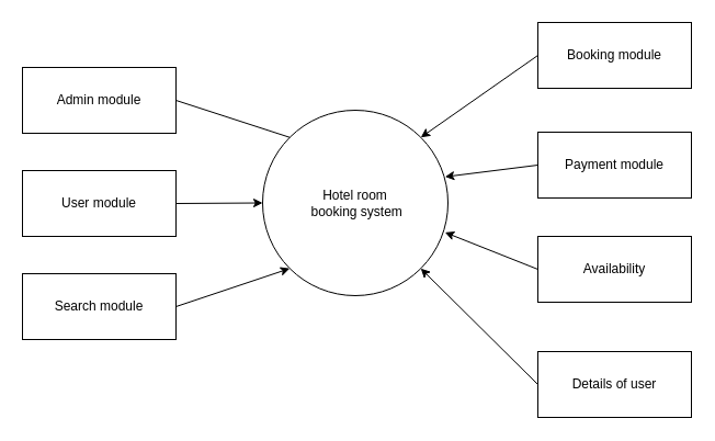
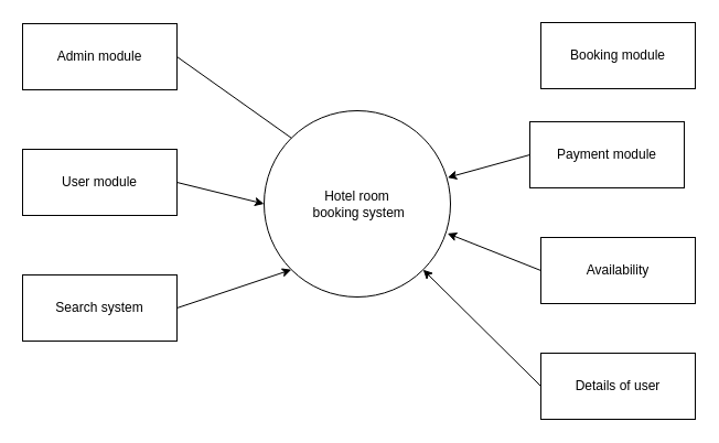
  <mxCell id="0" />
  <mxCell id="1" parent="0" />
  <mxCell id="2" value="Hotel room&lt;br&gt;&amp;nbsp;booking system" style="ellipse;whiteSpace=wrap;html=1;aspect=fixed;" parent="1" vertex="1"><mxGeometry x="239" y="100" width="169" height="169" as="geometry" /></mxCell>
- <mxCell id="3" value="Search module" style="rounded=0;whiteSpace=wrap;html=1;" parent="1" vertex="1"><mxGeometry x="20" y="249" width="140" height="60" as="geometry" /></mxCell>
- <mxCell id="4" value="User module" style="rounded=0;whiteSpace=wrap;html=1;" parent="1" vertex="1"><mxGeometry x="20" y="155" width="140" height="60" as="geometry" /></mxCell>
- <mxCell id="5" value="Admin module" style="rounded=0;whiteSpace=wrap;html=1;" parent="1" vertex="1"><mxGeometry x="20" y="61" width="140" height="60" as="geometry" /></mxCell>
+ <mxCell id="3" value="Search system" style="rounded=0;whiteSpace=wrap;html=1;" parent="1" vertex="1"><mxGeometry x="20" y="249" width="140" height="60" as="geometry" /></mxCell>
+ <mxCell id="4" value="User module" style="rounded=0;whiteSpace=wrap;html=1;" parent="1" vertex="1"><mxGeometry x="20" y="135" width="140" height="60" as="geometry" /></mxCell>
+ <mxCell id="5" value="Admin module" style="rounded=0;whiteSpace=wrap;html=1;" parent="1" vertex="1"><mxGeometry x="20" y="21" width="140" height="60" as="geometry" /></mxCell>
  <mxCell id="6" value="Availability" style="rounded=0;whiteSpace=wrap;html=1;" parent="1" vertex="1"><mxGeometry x="490" y="215" width="140" height="60" as="geometry" /></mxCell>
- <mxCell id="7" value="Payment module" style="rounded=0;whiteSpace=wrap;html=1;" parent="1" vertex="1"><mxGeometry x="490" y="120" width="140" height="60" as="geometry" /></mxCell>
+ <mxCell id="7" value="Payment module" style="rounded=0;whiteSpace=wrap;html=1;" parent="1" vertex="1"><mxGeometry x="480" y="110" width="140" height="60" as="geometry" /></mxCell>
  <mxCell id="8" value="Details of user" style="rounded=0;whiteSpace=wrap;html=1;" parent="1" vertex="1"><mxGeometry x="490" y="320" width="140" height="60" as="geometry" /></mxCell>
  <mxCell id="9" value="Booking module" style="rounded=0;whiteSpace=wrap;html=1;" parent="1" vertex="1"><mxGeometry x="490" y="20" width="140" height="60" as="geometry" /></mxCell>
  <mxCell id="10" value="" style="endArrow=none;html=1;rounded=0;exitX=1;exitY=0.5;exitDx=0;exitDy=0;entryX=0;entryY=0;entryDx=0;entryDy=0;" parent="1" source="5" target="2" edge="1"><mxGeometry width="50" height="50" relative="1" as="geometry"><mxPoint x="290" y="130" as="sourcePoint" /><mxPoint x="340" y="80" as="targetPoint" /></mxGeometry></mxCell>
  <mxCell id="11" value="" style="endArrow=classic;html=1;rounded=0;exitX=1;exitY=0.5;exitDx=0;exitDy=0;entryX=0;entryY=0.5;entryDx=0;entryDy=0;" parent="1" source="4" target="2" edge="1"><mxGeometry width="50" height="50" relative="1" as="geometry"><mxPoint x="290" y="130" as="sourcePoint" /><mxPoint x="340" y="80" as="targetPoint" /></mxGeometry></mxCell>
  <mxCell id="12" value="" style="endArrow=classic;html=1;rounded=0;exitX=1;exitY=0.5;exitDx=0;exitDy=0;entryX=0;entryY=1;entryDx=0;entryDy=0;" parent="1" source="3" target="2" edge="1"><mxGeometry width="50" height="50" relative="1" as="geometry"><mxPoint x="290" y="130" as="sourcePoint" /><mxPoint x="340" y="80" as="targetPoint" /></mxGeometry></mxCell>
- <mxCell id="13" value="" style="endArrow=classic;html=1;rounded=0;entryX=1;entryY=0;entryDx=0;entryDy=0;exitX=0;exitY=0.5;exitDx=0;exitDy=0;" edge="1" parent="1" source="9" target="2"><mxGeometry width="50" height="50" relative="1" as="geometry"><mxPoint x="270" y="190" as="sourcePoint" /><mxPoint x="320" y="140" as="targetPoint" /></mxGeometry></mxCell>
  <mxCell id="14" value="" style="endArrow=classic;html=1;rounded=0;entryX=0.984;entryY=0.359;entryDx=0;entryDy=0;entryPerimeter=0;exitX=0;exitY=0.5;exitDx=0;exitDy=0;" edge="1" parent="1" source="7" target="2"><mxGeometry width="50" height="50" relative="1" as="geometry"><mxPoint x="270" y="190" as="sourcePoint" /><mxPoint x="320" y="140" as="targetPoint" /></mxGeometry></mxCell>
  <mxCell id="15" value="" style="endArrow=classic;html=1;rounded=0;entryX=0.984;entryY=0.659;entryDx=0;entryDy=0;entryPerimeter=0;exitX=0;exitY=0.5;exitDx=0;exitDy=0;" edge="1" parent="1" source="6" target="2"><mxGeometry width="50" height="50" relative="1" as="geometry"><mxPoint x="270" y="190" as="sourcePoint" /><mxPoint x="320" y="140" as="targetPoint" /></mxGeometry></mxCell>
  <mxCell id="16" value="" style="endArrow=classic;html=1;rounded=0;entryX=1;entryY=1;entryDx=0;entryDy=0;exitX=0;exitY=0.5;exitDx=0;exitDy=0;" edge="1" parent="1" source="8" target="2"><mxGeometry width="50" height="50" relative="1" as="geometry"><mxPoint x="270" y="190" as="sourcePoint" /><mxPoint x="320" y="140" as="targetPoint" /></mxGeometry></mxCell>
